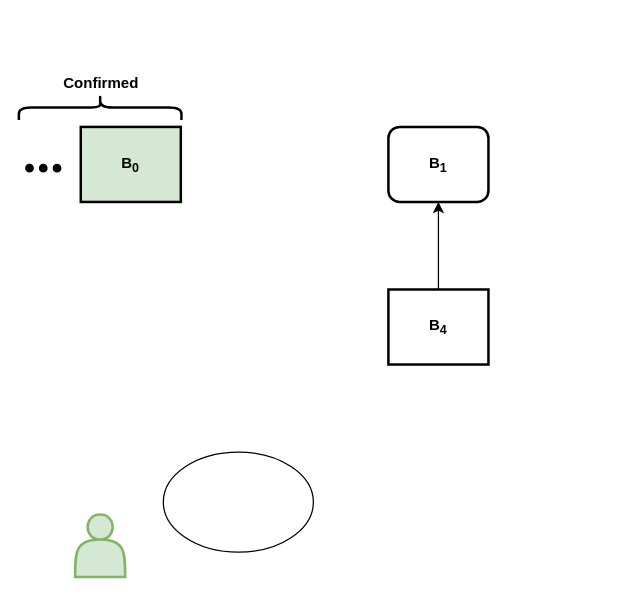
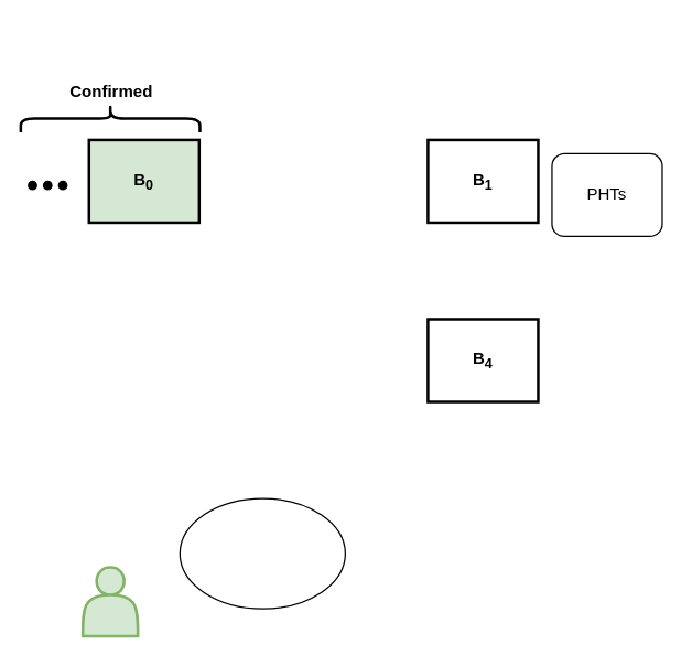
  <mxCell id="0" />
  <mxCell id="1" parent="0" />
- <mxCell id="2" value="&lt;b&gt;B&lt;sub&gt;1&lt;/sub&gt;&lt;/b&gt;" style="whiteSpace=wrap;html=1;strokeWidth=2;rounded=1;" parent="1" vertex="1"><mxGeometry x="310" y="101" width="80" height="60" as="geometry" /></mxCell>
+ <mxCell id="2" value="&lt;b&gt;B&lt;sub&gt;1&lt;/sub&gt;&lt;/b&gt;" style="rounded=0;whiteSpace=wrap;html=1;strokeWidth=2;" parent="1" vertex="1"><mxGeometry x="310" y="101" width="80" height="60" as="geometry" /></mxCell>
  <mxCell id="3" value="&lt;b&gt;B&lt;sub&gt;4&lt;/sub&gt;&lt;/b&gt;" style="rounded=0;whiteSpace=wrap;html=1;strokeWidth=2;" parent="1" vertex="1"><mxGeometry x="310" y="231" width="80" height="60" as="geometry" /></mxCell>
  <mxCell id="4" value="&lt;b&gt;B&lt;sub&gt;0&lt;/sub&gt;&lt;/b&gt;" style="rounded=0;whiteSpace=wrap;html=1;strokeWidth=2;fillColor=#d5e8d4;" parent="1" vertex="1"><mxGeometry x="64" y="101" width="80" height="60" as="geometry" /></mxCell>
  <mxCell id="5" value="" style="group" parent="1" vertex="1" connectable="0"><mxGeometry x="21" y="131" width="26" height="6" as="geometry" /></mxCell>
  <mxCell id="6" value="" style="ellipse;shape=doubleEllipse;whiteSpace=wrap;html=1;aspect=fixed;fillColor=#000000;" parent="5" vertex="1"><mxGeometry x="-1" width="6" height="6" as="geometry" /></mxCell>
  <mxCell id="7" value="" style="ellipse;shape=doubleEllipse;whiteSpace=wrap;html=1;aspect=fixed;fillColor=#000000;" parent="5" vertex="1"><mxGeometry x="10" width="6" height="6" as="geometry" /></mxCell>
  <mxCell id="8" value="" style="ellipse;shape=doubleEllipse;whiteSpace=wrap;html=1;aspect=fixed;fillColor=#000000;" parent="5" vertex="1"><mxGeometry x="21" width="6" height="6" as="geometry" /></mxCell>
- <mxCell id="9" value="" style="endArrow=classic;html=1;rounded=0;entryX=0.5;entryY=1;entryDx=0;entryDy=0;" parent="1" source="3" target="2" edge="1"><mxGeometry width="50" height="50" relative="1" as="geometry"><mxPoint x="360" y="341" as="sourcePoint" /><mxPoint x="410" y="291" as="targetPoint" /></mxGeometry></mxCell>
  <mxCell id="10" value="" style="shape=curlyBracket;whiteSpace=wrap;html=1;rounded=1;labelPosition=left;verticalLabelPosition=middle;align=right;verticalAlign=middle;rotation=90;strokeWidth=2;" parent="1" vertex="1"><mxGeometry x="69.5" y="20.5" width="20" height="130" as="geometry" /></mxCell>
  <mxCell id="11" value="&lt;b&gt;Confirmed&lt;/b&gt;" style="text;html=1;align=center;verticalAlign=middle;resizable=0;points=[];autosize=1;strokeColor=none;fillColor=none;" parent="1" vertex="1"><mxGeometry x="39.5" y="51" width="80" height="30" as="geometry" /></mxCell>
  <mxCell id="12" value="" style="group" parent="1" vertex="1" connectable="0"><mxGeometry x="400" y="91" width="80" height="80" as="geometry" /></mxCell>
  <mxCell id="13" value="" style="group" parent="12" vertex="1" connectable="0"><mxGeometry y="20" width="80" height="60" as="geometry" /></mxCell>
+ <mxCell id="14" value="PHTs" style="rounded=1;whiteSpace=wrap;html=1;" parent="13" vertex="1"><mxGeometry width="80" height="60" as="geometry" /></mxCell>
  <mxCell id="15" value="" style="ellipse;whiteSpace=wrap;html=1;" vertex="1" parent="1"><mxGeometry x="130" y="361" width="120" height="80" as="geometry" /></mxCell>
  <mxCell id="16" value="" style="shape=actor;whiteSpace=wrap;html=1;strokeWidth=2;fillColor=#d5e8d4;strokeColor=#82b366;" vertex="1" parent="1"><mxGeometry x="59.5" y="411" width="40" height="50" as="geometry" /></mxCell>
